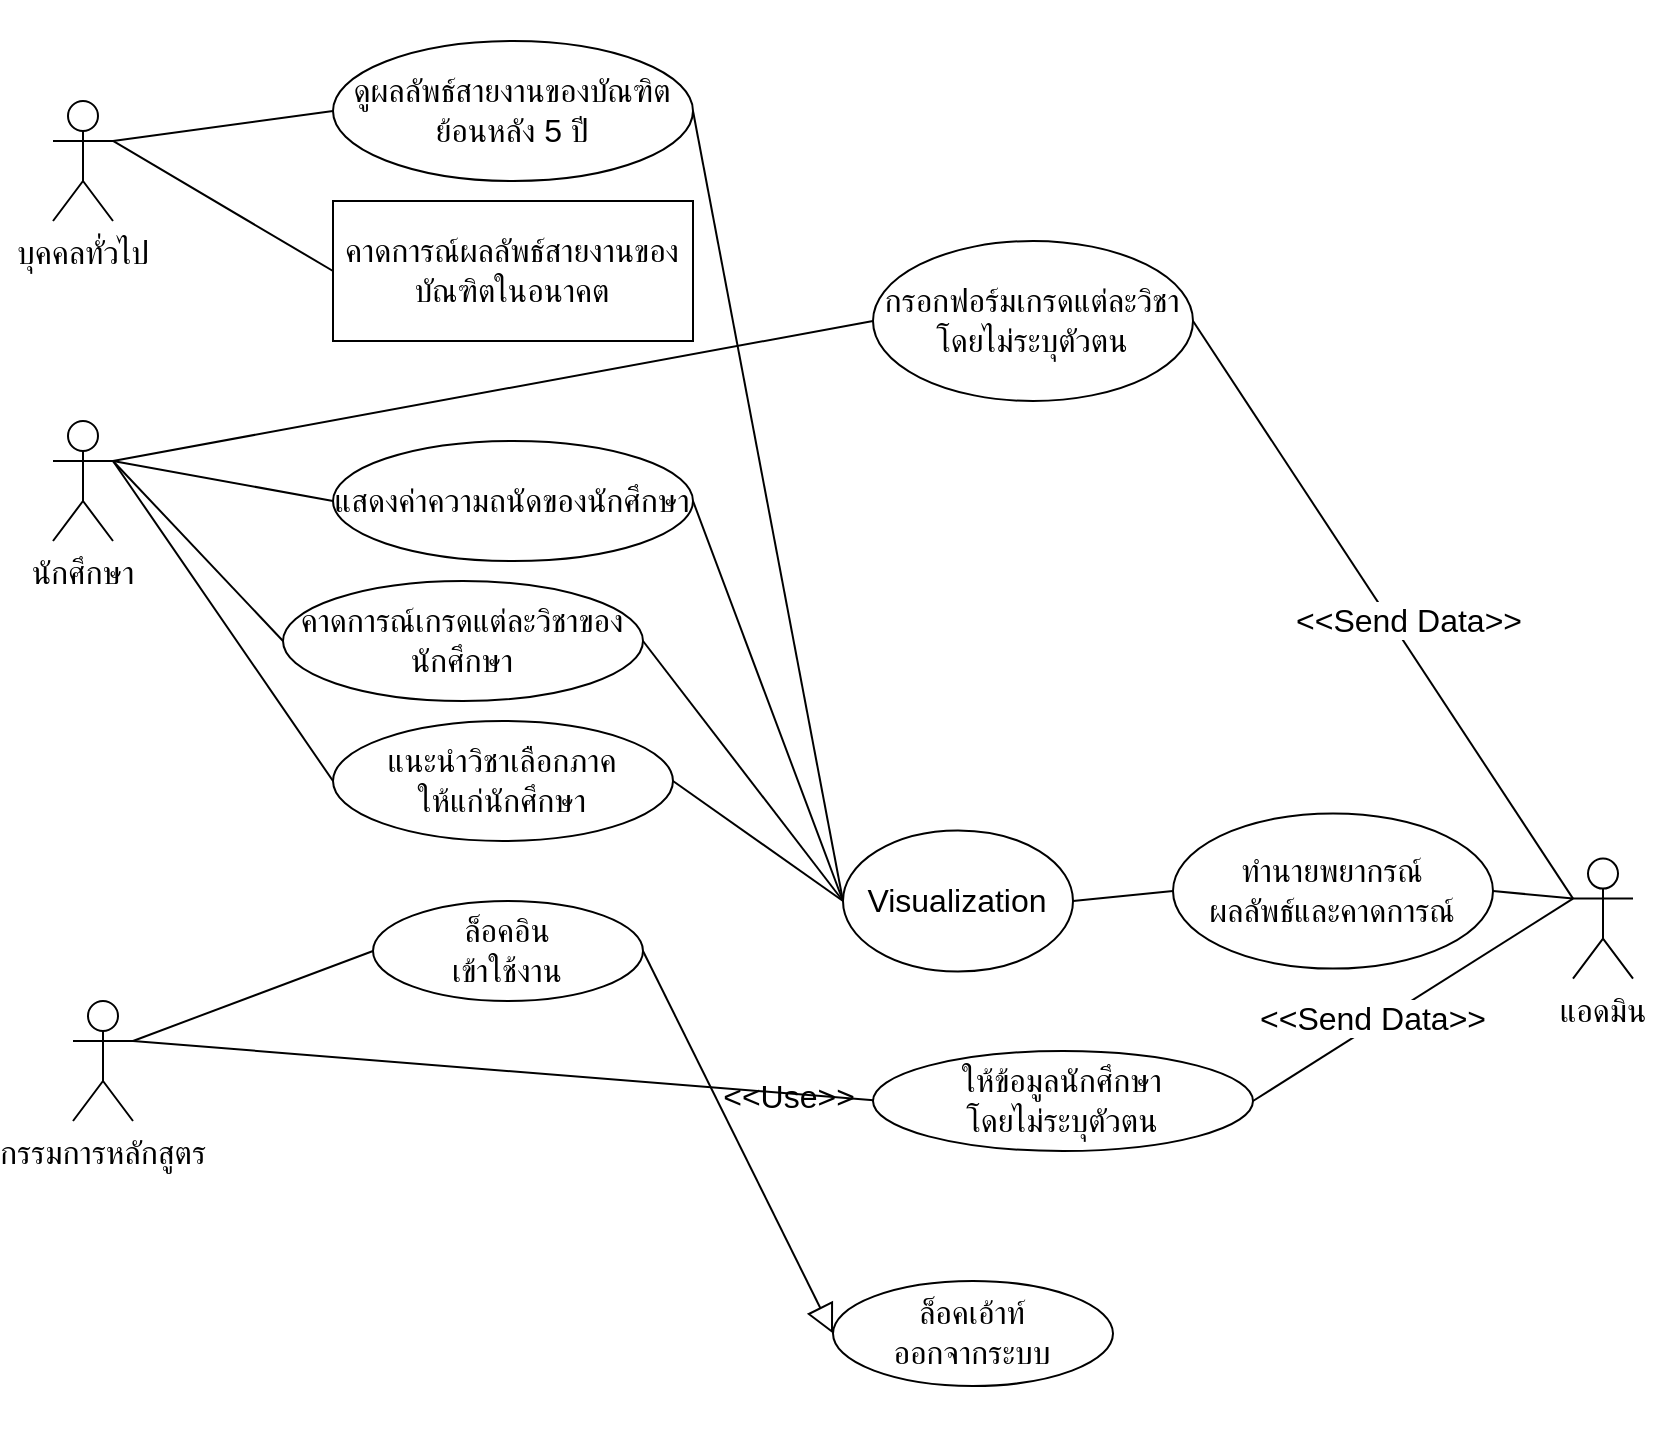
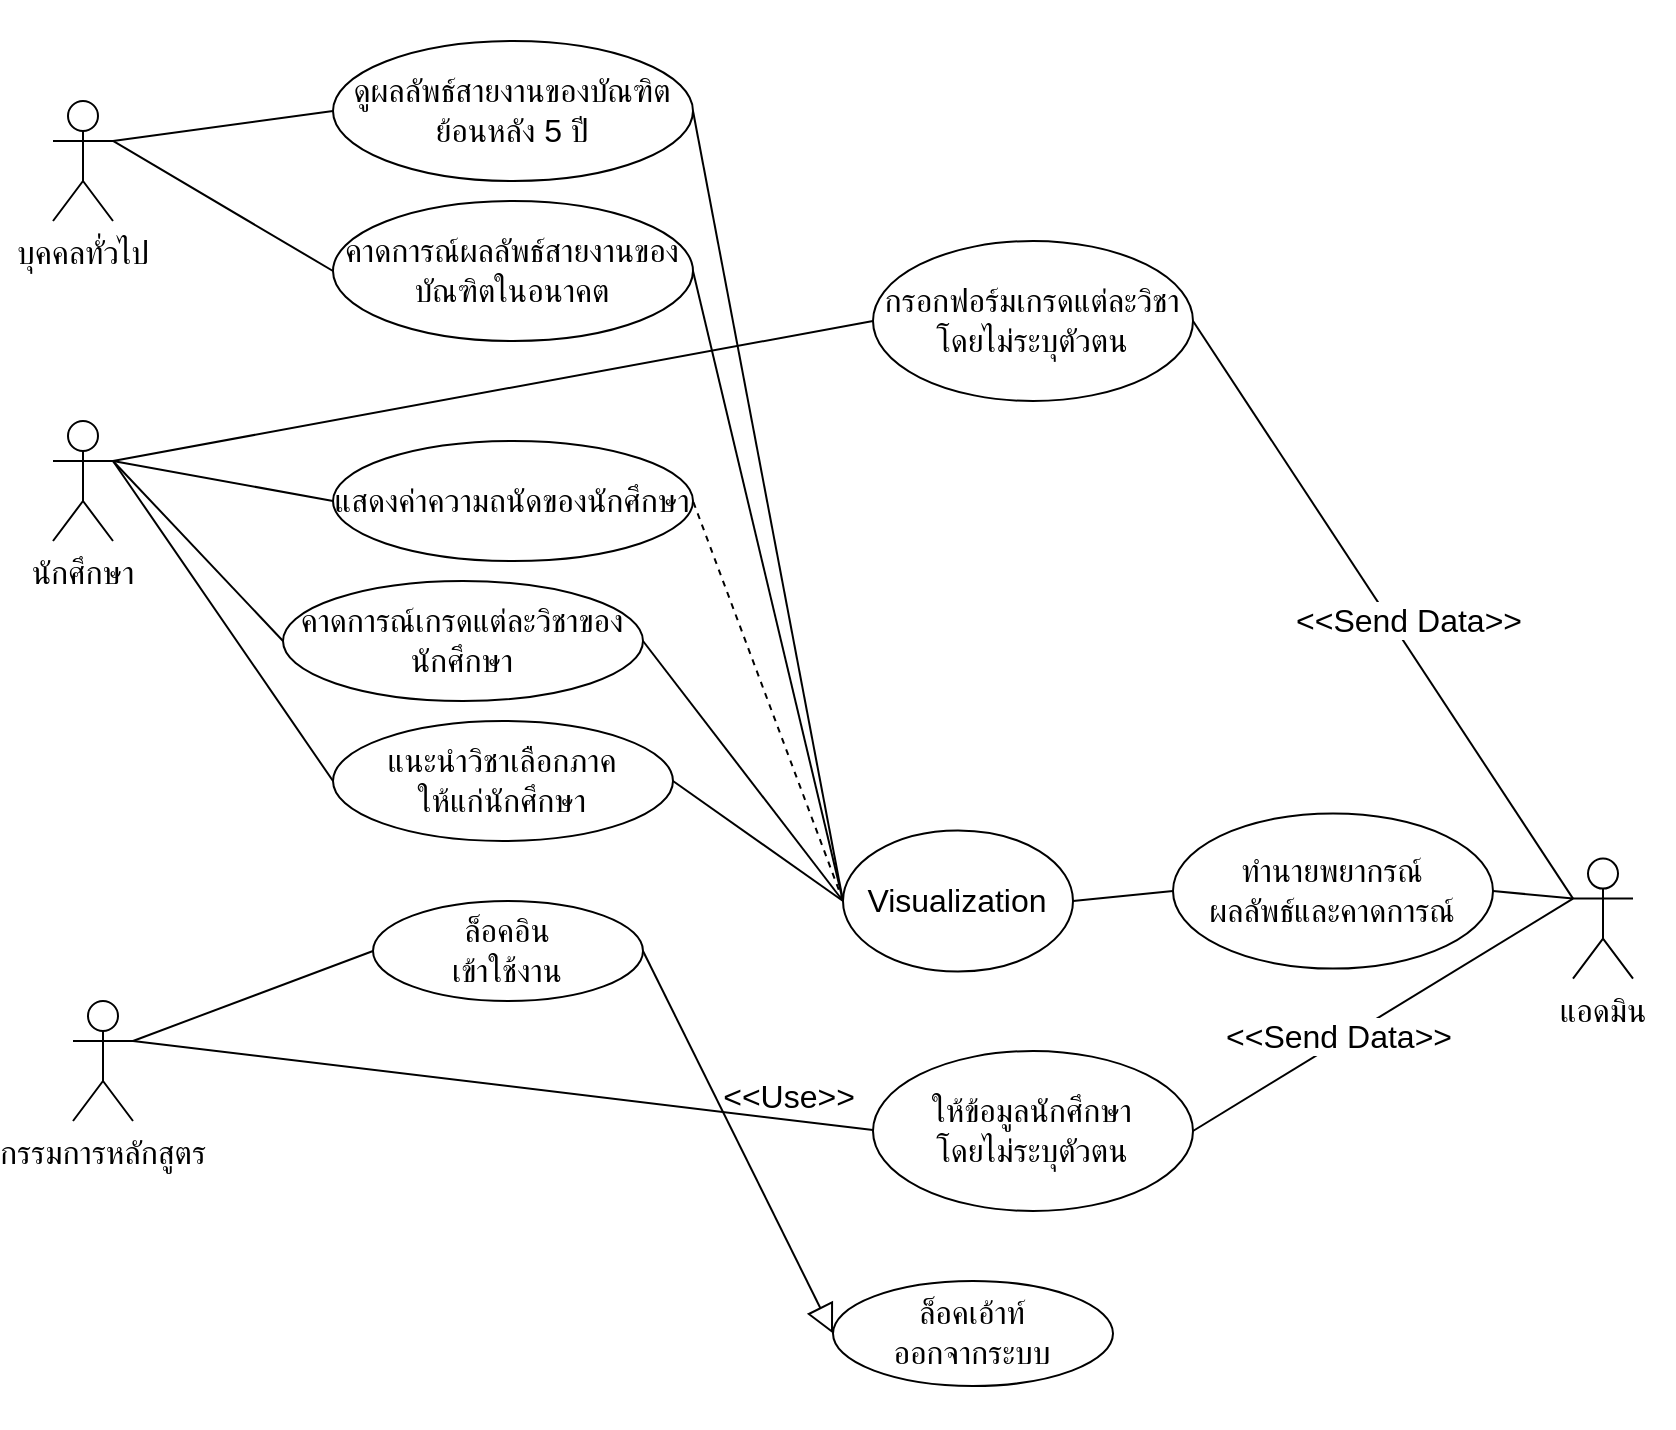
  <mxCell id="0" />
  <mxCell id="1" parent="0" />
  <mxCell id="2" style="edgeStyle=none;rounded=0;orthogonalLoop=1;jettySize=auto;html=1;exitX=1;exitY=0.333;exitDx=0;exitDy=0;exitPerimeter=0;entryX=0;entryY=0.5;entryDx=0;entryDy=0;startArrow=none;startFill=0;endArrow=none;endFill=0;strokeColor=default;fontSize=16;" parent="1" source="6" target="19" edge="1"><mxGeometry relative="1" as="geometry" /></mxCell>
  <mxCell id="3" style="edgeStyle=none;rounded=0;orthogonalLoop=1;jettySize=auto;html=1;exitX=1;exitY=0.333;exitDx=0;exitDy=0;exitPerimeter=0;entryX=0;entryY=0.5;entryDx=0;entryDy=0;startArrow=none;startFill=0;endArrow=none;endFill=0;strokeColor=default;fontSize=16;" parent="1" source="6" target="22" edge="1"><mxGeometry relative="1" as="geometry" /></mxCell>
  <mxCell id="4" style="edgeStyle=none;rounded=0;orthogonalLoop=1;jettySize=auto;html=1;exitX=1;exitY=0.333;exitDx=0;exitDy=0;exitPerimeter=0;entryX=0;entryY=0.5;entryDx=0;entryDy=0;startArrow=none;startFill=0;endArrow=none;endFill=0;strokeColor=default;fontSize=16;" parent="1" source="6" target="20" edge="1"><mxGeometry relative="1" as="geometry" /></mxCell>
  <mxCell id="5" style="edgeStyle=none;rounded=0;orthogonalLoop=1;jettySize=auto;html=1;exitX=1;exitY=0.333;exitDx=0;exitDy=0;exitPerimeter=0;entryX=0;entryY=0.5;entryDx=0;entryDy=0;startArrow=none;startFill=0;endArrow=none;endFill=0;strokeColor=default;fontSize=16;" parent="1" source="6" target="21" edge="1"><mxGeometry relative="1" as="geometry" /></mxCell>
  <mxCell id="6" value="นักศึกษา" style="shape=umlActor;verticalLabelPosition=bottom;verticalAlign=top;html=1;outlineConnect=0;fontSize=16;" parent="1" vertex="1"><mxGeometry x="20" y="210" width="30" height="60" as="geometry" /></mxCell>
  <mxCell id="7" style="edgeStyle=none;rounded=0;orthogonalLoop=1;jettySize=auto;html=1;exitX=1;exitY=0.333;exitDx=0;exitDy=0;exitPerimeter=0;entryX=0;entryY=0.5;entryDx=0;entryDy=0;endArrow=none;endFill=0;fontSize=16;" parent="1" source="9" target="12" edge="1"><mxGeometry relative="1" as="geometry" /></mxCell>
  <mxCell id="8" style="edgeStyle=none;rounded=0;orthogonalLoop=1;jettySize=auto;html=1;exitX=1;exitY=0.333;exitDx=0;exitDy=0;exitPerimeter=0;startArrow=none;startFill=0;endArrow=none;endFill=0;strokeColor=default;entryX=0.026;entryY=0.5;entryDx=0;entryDy=0;entryPerimeter=0;fontSize=16;" parent="1" source="9" target="25" edge="1"><mxGeometry relative="1" as="geometry"><mxPoint x="390" y="1100" as="targetPoint" /></mxGeometry></mxCell>
  <mxCell id="9" value="กรรมการหลักสูตร" style="shape=umlActor;verticalLabelPosition=bottom;verticalAlign=top;html=1;outlineConnect=0;fontSize=16;" parent="1" vertex="1"><mxGeometry x="30" y="500" width="30" height="60" as="geometry" /></mxCell>
  <mxCell id="10" style="edgeStyle=none;rounded=0;orthogonalLoop=1;jettySize=auto;html=1;exitX=1;exitY=0.5;exitDx=0;exitDy=0;endArrow=block;endFill=0;startArrow=none;startFill=0;strokeColor=default;entryX=0;entryY=0.5;entryDx=0;entryDy=0;fontSize=16;strokeWidth=1;endSize=12;" parent="1" source="12" target="16" edge="1"><mxGeometry relative="1" as="geometry"><mxPoint x="230" y="1110" as="targetPoint" /></mxGeometry></mxCell>
  <mxCell id="11" value="&amp;lt;&amp;lt;Use&amp;gt;&amp;gt;" style="edgeLabel;html=1;align=center;verticalAlign=middle;resizable=0;points=[];fontSize=16;labelBackgroundColor=none;" parent="10" vertex="1" connectable="0"><mxGeometry x="-0.051" y="1" relative="1" as="geometry"><mxPoint x="27" y="-18" as="offset" /></mxGeometry></mxCell>
  <mxCell id="12" value="ล็อคอิน&lt;br&gt;เข้าใช้งาน" style="ellipse;whiteSpace=wrap;html=1;fontSize=16;" parent="1" vertex="1"><mxGeometry x="180" y="450" width="135" height="50" as="geometry" /></mxCell>
  <mxCell id="13" style="edgeStyle=none;rounded=0;orthogonalLoop=1;jettySize=auto;html=1;exitX=1;exitY=0.333;exitDx=0;exitDy=0;exitPerimeter=0;entryX=0;entryY=0.5;entryDx=0;entryDy=0;startArrow=none;startFill=0;endArrow=none;endFill=0;strokeColor=default;fontSize=16;" parent="1" source="15" target="36" edge="1"><mxGeometry relative="1" as="geometry" /></mxCell>
  <mxCell id="14" style="edgeStyle=none;rounded=0;orthogonalLoop=1;jettySize=auto;html=1;exitX=1;exitY=0.333;exitDx=0;exitDy=0;exitPerimeter=0;entryX=0;entryY=0.5;entryDx=0;entryDy=0;startArrow=none;startFill=0;endArrow=none;endFill=0;strokeColor=default;fontSize=16;" parent="1" source="15" target="38" edge="1"><mxGeometry relative="1" as="geometry" /></mxCell>
  <mxCell id="15" value="บุคคลทั่วไป" style="shape=umlActor;verticalLabelPosition=bottom;verticalAlign=top;html=1;outlineConnect=0;fontSize=16;" parent="1" vertex="1"><mxGeometry x="20" y="50" width="30" height="60" as="geometry" /></mxCell>
  <mxCell id="16" value="ล็อคเอ้าท์&lt;br&gt;ออกจากระบบ" style="ellipse;whiteSpace=wrap;html=1;fontSize=16;" parent="1" vertex="1"><mxGeometry x="410" y="640" width="140" height="52.5" as="geometry" /></mxCell>
  <mxCell id="17" style="edgeStyle=none;rounded=0;orthogonalLoop=1;jettySize=auto;html=1;exitX=1;exitY=0.5;exitDx=0;exitDy=0;startArrow=none;startFill=0;endArrow=none;endFill=0;strokeColor=default;entryX=0;entryY=0.333;entryDx=0;entryDy=0;entryPerimeter=0;fontSize=16;" parent="1" source="19" target="35" edge="1"><mxGeometry relative="1" as="geometry"><mxPoint x="1110" y="510" as="targetPoint" /></mxGeometry></mxCell>
  <mxCell id="18" value="&amp;lt;&amp;lt;Send Data&amp;gt;&amp;gt;" style="edgeLabel;html=1;align=center;verticalAlign=middle;resizable=0;points=[];fontSize=16;labelBackgroundColor=default;" parent="17" vertex="1" connectable="0"><mxGeometry x="0.118" y="-1" relative="1" as="geometry"><mxPoint x="2" y="-12" as="offset" /></mxGeometry></mxCell>
  <mxCell id="19" value="กรอกฟอร์มเกรดแต่ละวิชาโดยไม่ระบุตัวตน" style="ellipse;whiteSpace=wrap;html=1;fontSize=16;" parent="1" vertex="1"><mxGeometry x="430" y="120" width="160" height="80" as="geometry" /></mxCell>
  <mxCell id="20" value="คาดการณ์เกรดแต่ละวิชาของนักศึกษา" style="ellipse;whiteSpace=wrap;html=1;fontSize=16;" parent="1" vertex="1"><mxGeometry x="135" y="290" width="180" height="60" as="geometry" /></mxCell>
  <mxCell id="21" value="แนะนำวิชาเลือกภาค&lt;br&gt;ให้แก่นักศึกษา" style="ellipse;whiteSpace=wrap;html=1;fontSize=16;" parent="1" vertex="1"><mxGeometry x="160" y="360" width="170" height="60" as="geometry" /></mxCell>
  <mxCell id="22" value="แสดงค่าความถนัดของนักศึกษา" style="ellipse;whiteSpace=wrap;html=1;fontSize=16;" parent="1" vertex="1"><mxGeometry x="160" y="220" width="180" height="60" as="geometry" /></mxCell>
  <mxCell id="23" style="edgeStyle=none;rounded=0;orthogonalLoop=1;jettySize=auto;html=1;exitX=1;exitY=0.5;exitDx=0;exitDy=0;startArrow=none;startFill=0;endArrow=none;endFill=0;strokeColor=default;entryX=0;entryY=0.333;entryDx=0;entryDy=0;entryPerimeter=0;fontSize=16;" parent="1" source="25" target="35" edge="1"><mxGeometry relative="1" as="geometry"><mxPoint x="1080" y="510" as="targetPoint" /></mxGeometry></mxCell>
  <mxCell id="24" value="&amp;lt;&amp;lt;Send Data&amp;gt;&amp;gt;" style="edgeLabel;html=1;align=center;verticalAlign=middle;resizable=0;points=[];fontSize=16;" parent="23" vertex="1" connectable="0"><mxGeometry x="-0.112" y="-2" relative="1" as="geometry"><mxPoint x="-13" y="2" as="offset" /></mxGeometry></mxCell>
- <mxCell id="25" value="ให้ข้อมูลนักศึกษา&lt;br&gt;โดยไม่ระบุตัวตน" style="ellipse;whiteSpace=wrap;html=1;fontSize=16;" parent="1" vertex="1"><mxGeometry x="430" y="525" width="190" height="50" as="geometry" /></mxCell>
+ <mxCell id="25" value="ให้ข้อมูลนักศึกษา&lt;br&gt;โดยไม่ระบุตัวตน" style="ellipse;whiteSpace=wrap;html=1;fontSize=16;" parent="1" vertex="1"><mxGeometry x="430" y="525" width="160" height="80" as="geometry" /></mxCell>
  <mxCell id="26" style="edgeStyle=none;rounded=0;orthogonalLoop=1;jettySize=auto;html=1;exitX=0;exitY=0.5;exitDx=0;exitDy=0;entryX=1;entryY=0.5;entryDx=0;entryDy=0;startArrow=none;startFill=0;endArrow=none;endFill=0;strokeColor=default;fontSize=16;" parent="1" source="27" target="33" edge="1"><mxGeometry relative="1" as="geometry" /></mxCell>
  <mxCell id="27" value="ทำนายพยากรณ์&lt;br&gt;ผลลัพธ์และคาดการณ์" style="ellipse;whiteSpace=wrap;html=1;fontSize=16;" parent="1" vertex="1"><mxGeometry x="580" y="406.19" width="160" height="77.62" as="geometry" /></mxCell>
- <mxCell id="28" style="edgeStyle=none;rounded=0;orthogonalLoop=1;jettySize=auto;html=1;exitX=0;exitY=0.5;exitDx=0;exitDy=0;entryX=1;entryY=0.5;entryDx=0;entryDy=0;startArrow=none;startFill=0;endArrow=none;endFill=0;strokeColor=default;fontSize=16;" parent="1" source="33" target="22" edge="1"><mxGeometry relative="1" as="geometry" /></mxCell>
+ <mxCell id="28" style="edgeStyle=none;rounded=0;orthogonalLoop=1;jettySize=auto;html=1;exitX=0;exitY=0.5;exitDx=0;exitDy=0;entryX=1;entryY=0.5;entryDx=0;entryDy=0;startArrow=none;startFill=0;endArrow=none;endFill=0;strokeColor=default;fontSize=16;dashed=1;" parent="1" source="33" target="22" edge="1"><mxGeometry relative="1" as="geometry" /></mxCell>
  <mxCell id="29" style="edgeStyle=none;rounded=0;orthogonalLoop=1;jettySize=auto;html=1;exitX=0;exitY=0.5;exitDx=0;exitDy=0;entryX=1;entryY=0.5;entryDx=0;entryDy=0;startArrow=none;startFill=0;endArrow=none;endFill=0;strokeColor=default;fontSize=16;" parent="1" source="33" target="20" edge="1"><mxGeometry relative="1" as="geometry" /></mxCell>
  <mxCell id="30" style="edgeStyle=none;rounded=0;orthogonalLoop=1;jettySize=auto;html=1;exitX=0;exitY=0.5;exitDx=0;exitDy=0;entryX=1;entryY=0.5;entryDx=0;entryDy=0;startArrow=none;startFill=0;endArrow=none;endFill=0;strokeColor=default;fontSize=16;" parent="1" source="33" target="21" edge="1"><mxGeometry relative="1" as="geometry" /></mxCell>
  <mxCell id="31" style="edgeStyle=none;rounded=0;orthogonalLoop=1;jettySize=auto;html=1;exitX=0;exitY=0.5;exitDx=0;exitDy=0;entryX=1;entryY=0.5;entryDx=0;entryDy=0;startArrow=none;startFill=0;endArrow=none;endFill=0;strokeColor=default;fontSize=16;" parent="1" source="33" target="36" edge="1"><mxGeometry relative="1" as="geometry" /></mxCell>
+ <mxCell id="32" style="edgeStyle=none;rounded=0;orthogonalLoop=1;jettySize=auto;html=1;exitX=0;exitY=0.5;exitDx=0;exitDy=0;entryX=1;entryY=0.5;entryDx=0;entryDy=0;startArrow=none;startFill=0;endArrow=none;endFill=0;strokeColor=default;fontSize=16;" parent="1" source="33" target="38" edge="1"><mxGeometry relative="1" as="geometry" /></mxCell>
  <mxCell id="33" value="Visualization" style="ellipse;whiteSpace=wrap;html=1;fontSize=16;" parent="1" vertex="1"><mxGeometry x="415" y="414.75" width="115" height="70.5" as="geometry" /></mxCell>
  <mxCell id="34" style="edgeStyle=none;rounded=0;orthogonalLoop=1;jettySize=auto;html=1;exitX=0;exitY=0.333;exitDx=0;exitDy=0;exitPerimeter=0;entryX=1;entryY=0.5;entryDx=0;entryDy=0;startArrow=none;startFill=0;endArrow=none;endFill=0;strokeColor=default;fontSize=16;" parent="1" source="35" target="27" edge="1"><mxGeometry relative="1" as="geometry" /></mxCell>
  <mxCell id="35" value="แอดมิน" style="shape=umlActor;verticalLabelPosition=bottom;verticalAlign=top;html=1;outlineConnect=0;fontSize=16;" parent="1" vertex="1"><mxGeometry x="780" y="428.81" width="30" height="60" as="geometry" /></mxCell>
  <mxCell id="36" value="ดูผลลัพธ์สายงานของบัณฑิตย้อนหลัง 5 ปี" style="ellipse;whiteSpace=wrap;html=1;fontSize=16;" parent="1" vertex="1"><mxGeometry x="160" y="20" width="180" height="70" as="geometry" /></mxCell>
  <mxCell id="37" style="edgeStyle=none;rounded=0;orthogonalLoop=1;jettySize=auto;html=1;exitX=0.5;exitY=1;exitDx=0;exitDy=0;startArrow=none;startFill=0;endArrow=none;endFill=0;strokeColor=default;fontSize=16;" parent="1" source="22" target="22" edge="1"><mxGeometry relative="1" as="geometry" /></mxCell>
- <mxCell id="38" value="คาดการณ์ผลลัพธ์สายงานของบัณฑิตในอนาคต" style="whiteSpace=wrap;html=1;fontSize=16;rounded=0;" parent="1" vertex="1"><mxGeometry x="160" y="100" width="180" height="70" as="geometry" /></mxCell>
+ <mxCell id="38" value="คาดการณ์ผลลัพธ์สายงานของบัณฑิตในอนาคต" style="ellipse;whiteSpace=wrap;html=1;fontSize=16;" parent="1" vertex="1"><mxGeometry x="160" y="100" width="180" height="70" as="geometry" /></mxCell>
